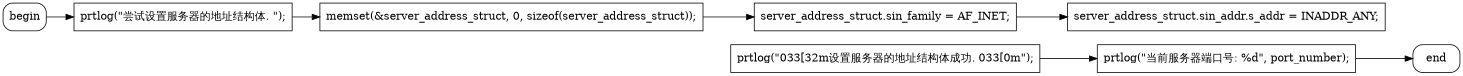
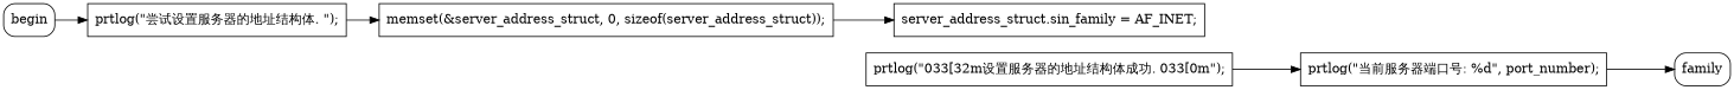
  digraph {
    rankdir=LR
    splines=polyline
    node [shape=box]
-   n1 [label=end style=rounded]
+   n1 [label=family style=rounded]
    n2 [label=begin style=rounded]
    n3 [label="prtlog(\"尝试设置服务器的地址结构体. \");"]
    n4 [label="memset(&server_address_struct, 0, sizeof(server_address_struct));"]
    n5 [label="server_address_struct.sin_family = AF_INET;"]
-   n6 [label="server_address_struct.sin_addr.s_addr = INADDR_ANY;"]
    n7 [label="prtlog(\"\033[32m设置服务器的地址结构体成功. \033[0m\");"]
    n8 [label="prtlog(\"当前服务器端口号: %d\", port_number);"]
    subgraph sub_1 {
      rank=sink
      n1
    }
    n2 -> n3
    n3 -> n4
    n4 -> n5
-   n5 -> n6
    n7 -> n8
    n8 -> n1
  }
